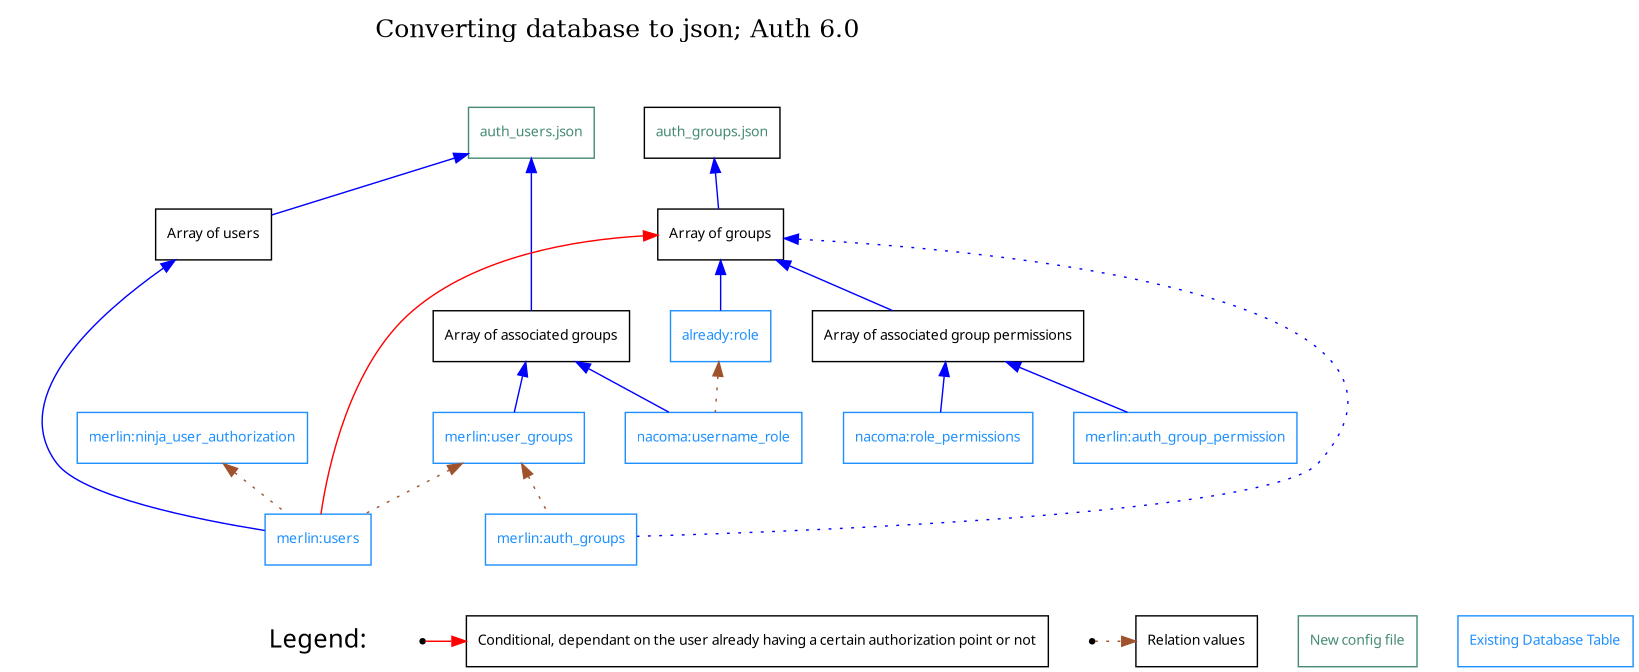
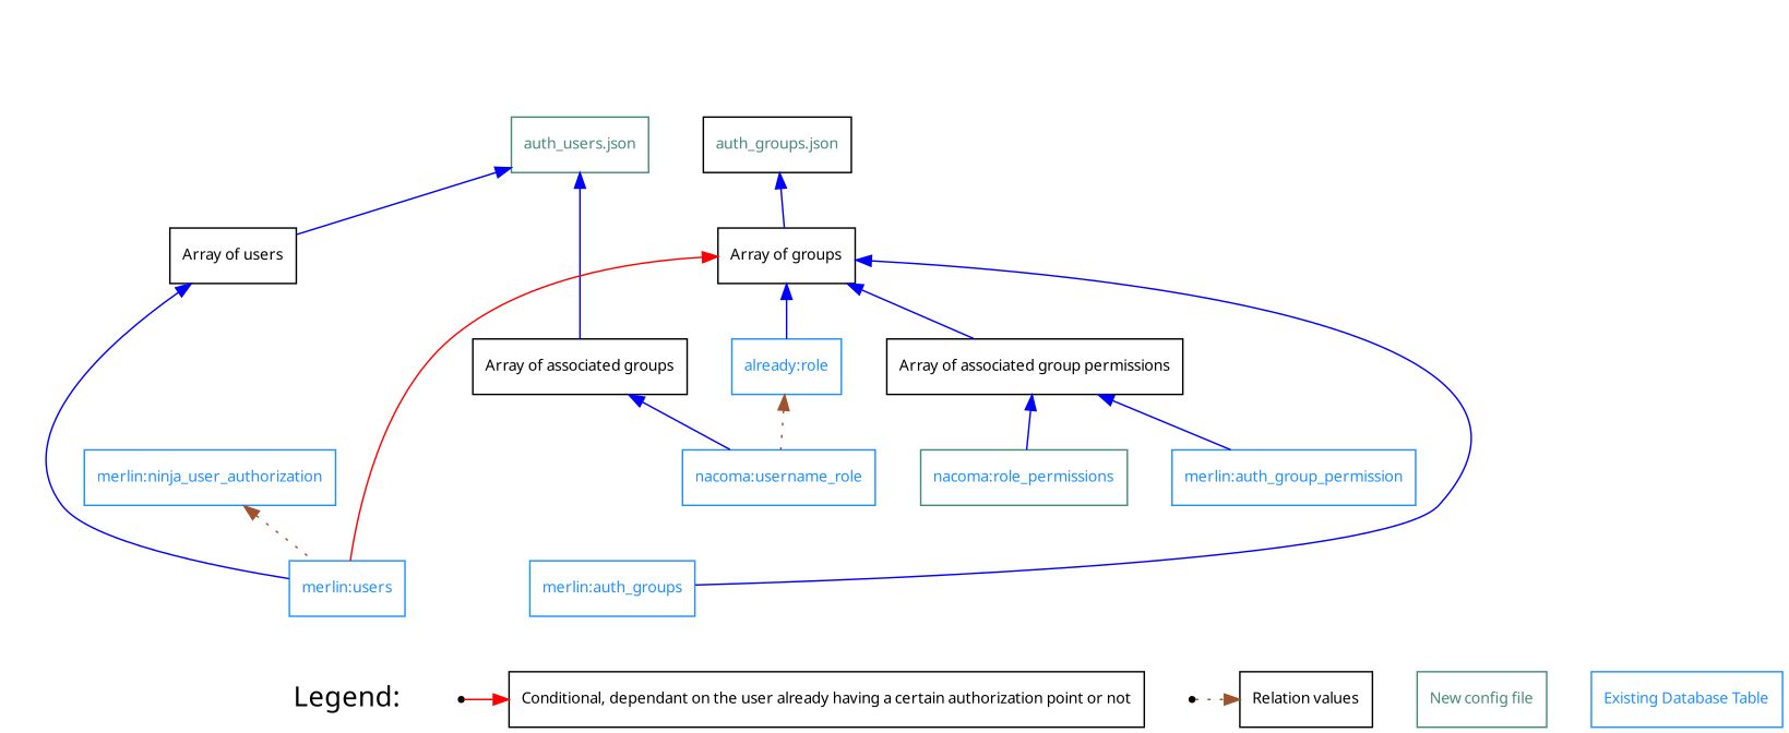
  digraph {
    nodesep=0.4
    node [color=Black fontname=Tahoma fontsize=10 shape=box]
    edge [color=Blue dir=back]
    n1 [color=Aquamarine4 fontcolor=Aquamarine4 label="auth_users.json"]
    n2 [fontcolor=Aquamarine4 label="auth_groups.json"]
    n3 [label="Array of users"]
    n4 [label="Array of groups"]
    n5 [label="Array of associated groups"]
    n6 [label="Array of associated group permissions"]
    n7 [fontsize=18 label="Legend:" shape=none]
    RedArrow [shape=point]
    n9 [label="Conditional, dependant on the user already having a certain authorization point or not"]
    DottedArrow [shape=point]
    n11 [label="Relation values"]
    n12 [color=Aquamarine4 fontcolor=Aquamarine4 label="New config file"]
    n13 [color=Dodgerblue fontcolor=Dodgerblue label="Existing Database Table"]
    n14 [color=Dodgerblue fontcolor=Dodgerblue label="merlin:users"]
    n15 [color=Dodgerblue fontcolor=Dodgerblue label="merlin:auth_groups"]
    n16 [color=Dodgerblue fontcolor=Dodgerblue label="already:role"]
-   n17 [color=Dodgerblue fontcolor=Dodgerblue label="merlin:user_groups"]
    n18 [color=Dodgerblue fontcolor=Dodgerblue label="nacoma:username_role"]
    n19 [color=Dodgerblue fontcolor=Dodgerblue label="merlin:auth_group_permission"]
-   n20 [color=Dodgerblue fontcolor=Dodgerblue label="nacoma:role_permissions"]
-   n21 [fontsize=18 label="Converting database to json; Auth 6.0" shape=none color="" fontname=""]
+   n20 [color=Aquamarine4 fontcolor=Dodgerblue label="nacoma:role_permissions"]
    n22 [color=Dodgerblue fontcolor=Dodgerblue label="merlin:ninja_user_authorization"]
    subgraph sub_1 {
      rank=same
      n1
      n2
    }
    subgraph sub_2 {
      rank=same
      n3
      n4
    }
    subgraph sub_3 {
      rank=same
      n5
      n6
    }
    subgraph sub_4 {
      rank=sink
      n7
      RedArrow
      n9
      DottedArrow
      n11
      n12
      n13
    }
    n1 -> n3
    n1 -> n5
    n2 -> n4
    n3 -> n14
    n4 -> n6
    n4 -> n14 [color=Red fontcolor=Red]
-   n4 -> n15 [style=dotted]
+   n4 -> n15
    n4 -> n16
-   n5 -> n17
    n5 -> n18
    n6 -> n19
    n6 -> n20
    RedArrow -> n9 [color=Red dir=forward style=vis]
    DottedArrow -> n11 [color=Sienna dir=forward style=dotted]
    n16 -> n18 [color=Sienna style=dotted]
-   n17 -> n14 [color=Sienna style=dotted]
-   n17 -> n15 [color=Sienna style=dotted]
-   n21 -> n1 [style=invis]
-   n21 -> n2 [style=invis]
    n22 -> n14 [color=Sienna style=dotted]
  }
